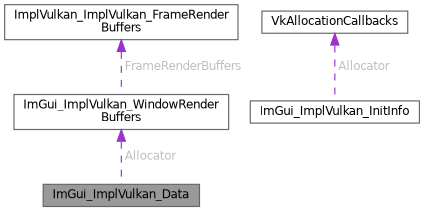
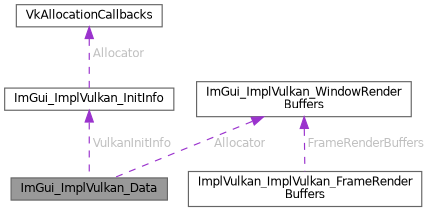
  digraph {
    node [color=gray40 fillcolor=white fontname=Helvetica fontsize=10 shape=box style=filled]
    edge [color=darkorchid3 dir=back fontcolor=grey fontname=Helvetica fontsize=10 labelfontname=Helvetica labelfontsize=10 style=dashed]
    n1 [fillcolor=grey60 fontcolor=black height=0.2 label=ImGui_ImplVulkan_Data width=0.4]
    n2 [height=0.2 label=ImGui_ImplVulkan_InitInfo width=0.4]
    n3 [height=0.2 label=VkAllocationCallbacks width=0.4]
    n4 [height=0.2 label="ImGui_ImplVulkan_WindowRender\lBuffers" width=0.4]
    n5 [height=0.2 label="ImplVulkan_ImplVulkan_FrameRender\lBuffers" width=0.4]
+   n2 -> n1 [label=" VulkanInitInfo"]
    n3 -> n2 [label=" Allocator"]
    n4 -> n1 [label=" Allocator"]
-   n5 -> n4 [label=" FrameRenderBuffers"]
+   n4 -> n5 [label=" FrameRenderBuffers"]
  }
